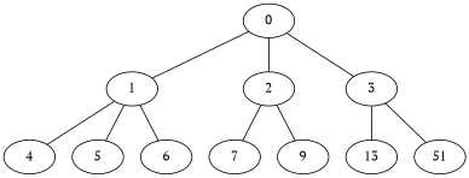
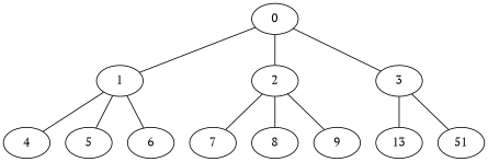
  graph {
    fontname="PT Serif"
    node [fontname="PT Serif"]
    edge [fontname="PT Serif"]
    0
    1
    2
    3
    4
    5
    6
    7
+   8
    9
    n11 [label=13]
    n12 [label=51]
    0 -- 1
    0 -- 2
    0 -- 3
    1 -- 4
    1 -- 5
    1 -- 6
    2 -- 7
+   2 -- 8
    2 -- 9
    3 -- n11
    3 -- n12
  }
